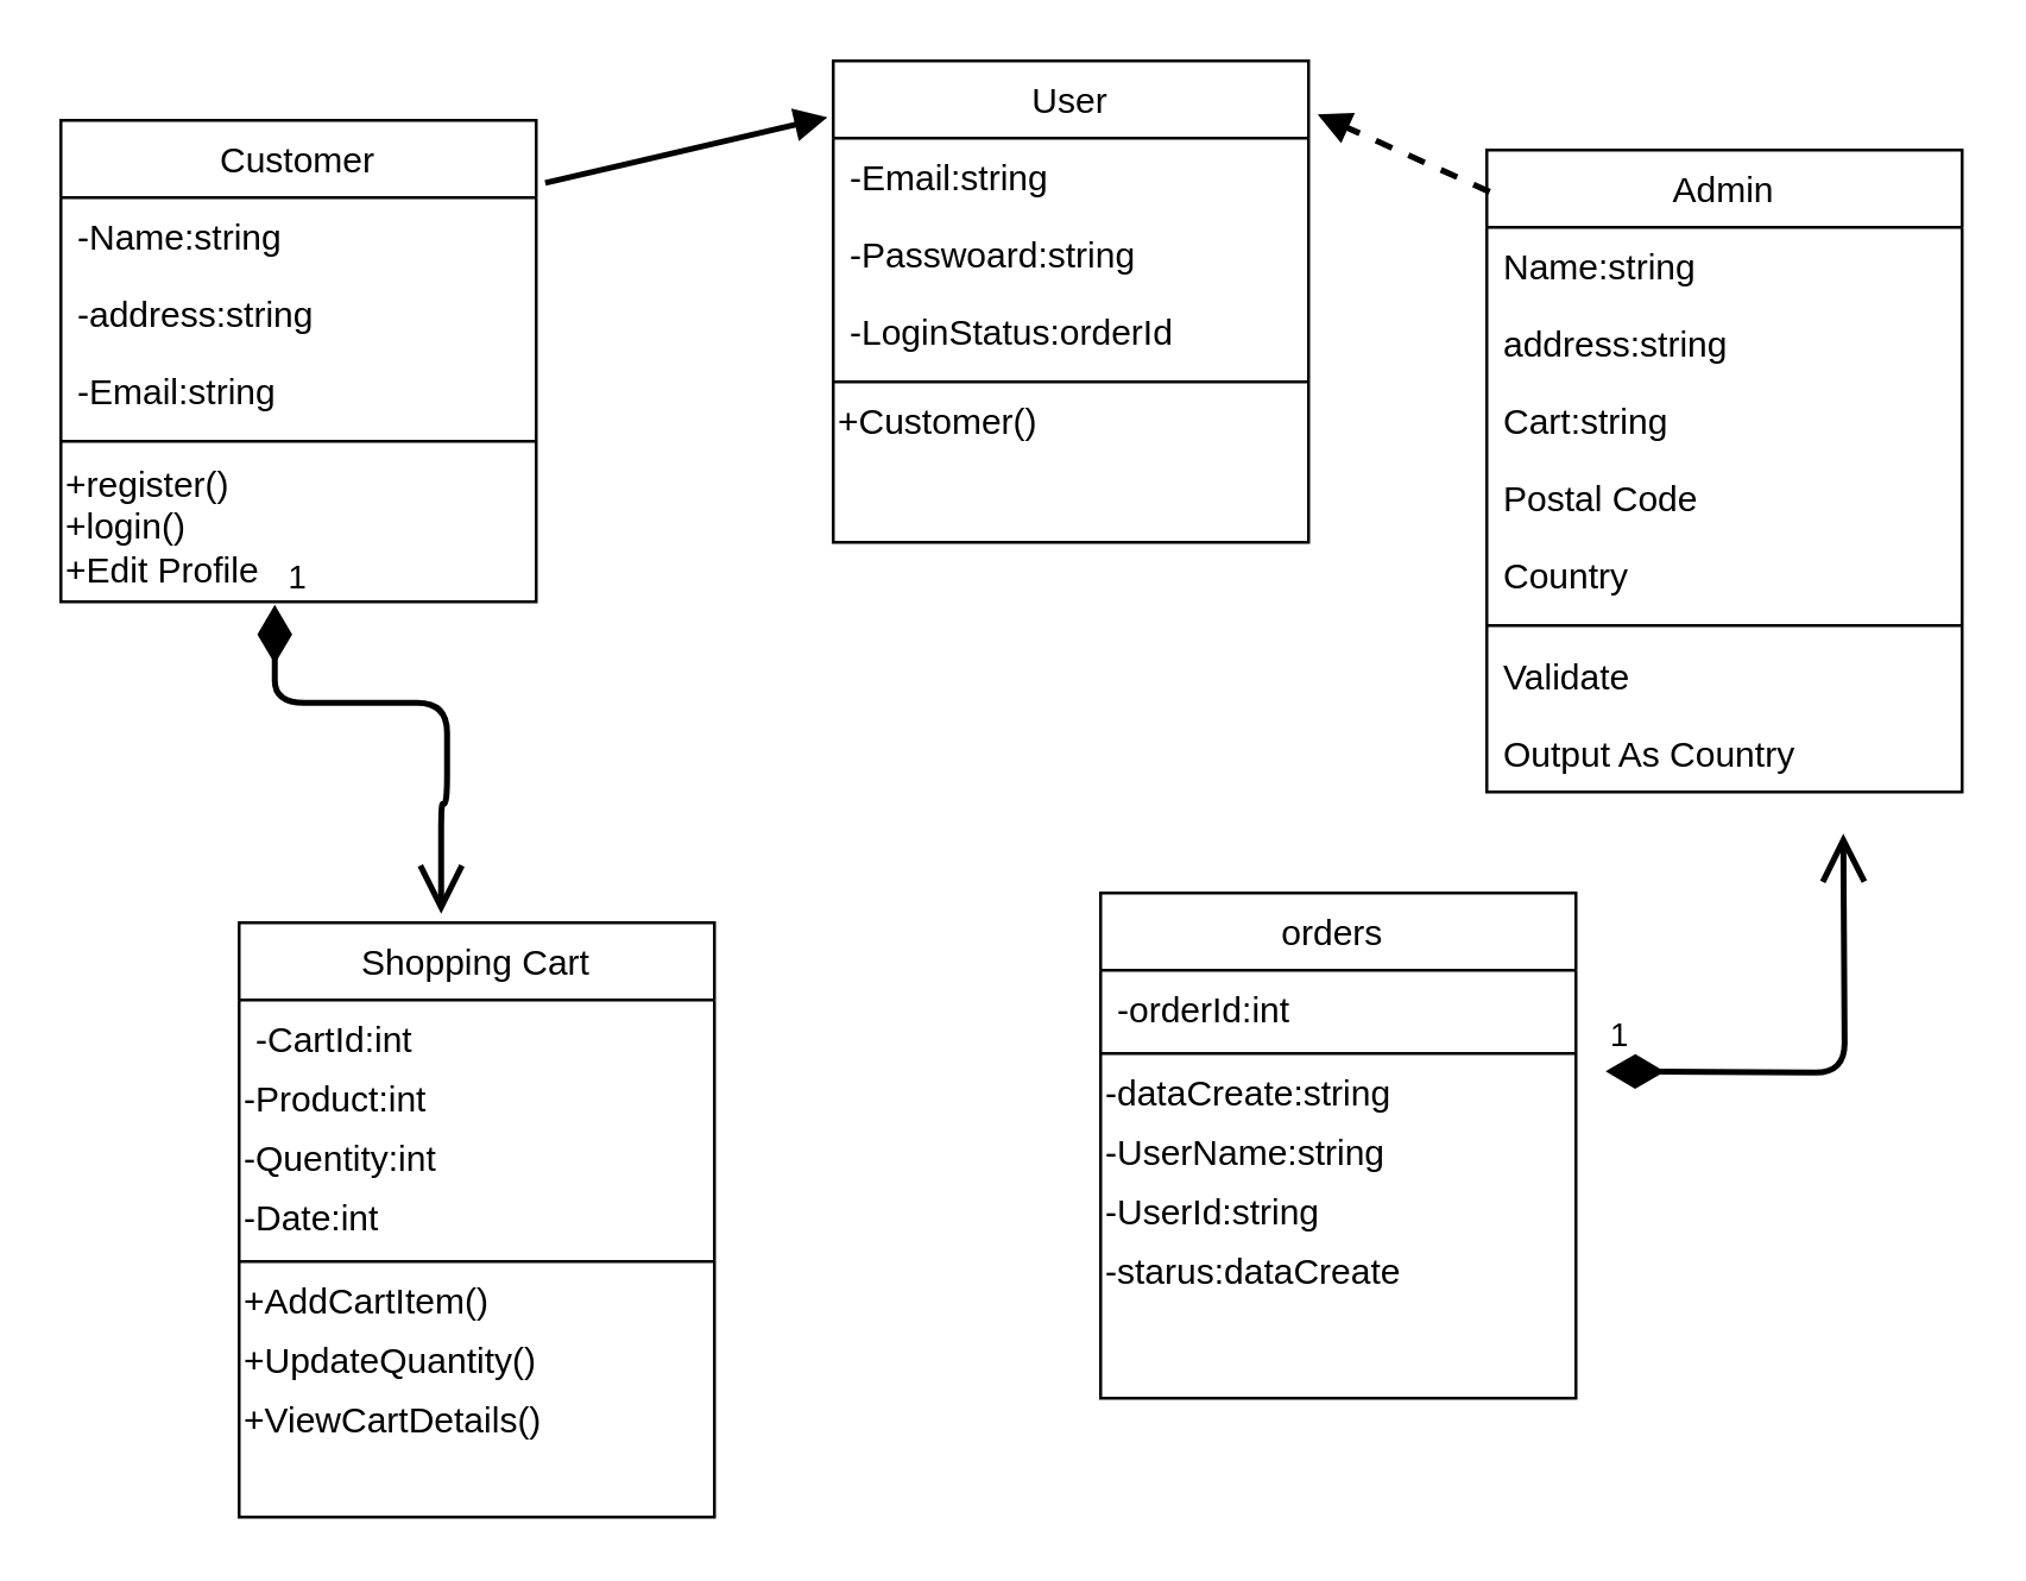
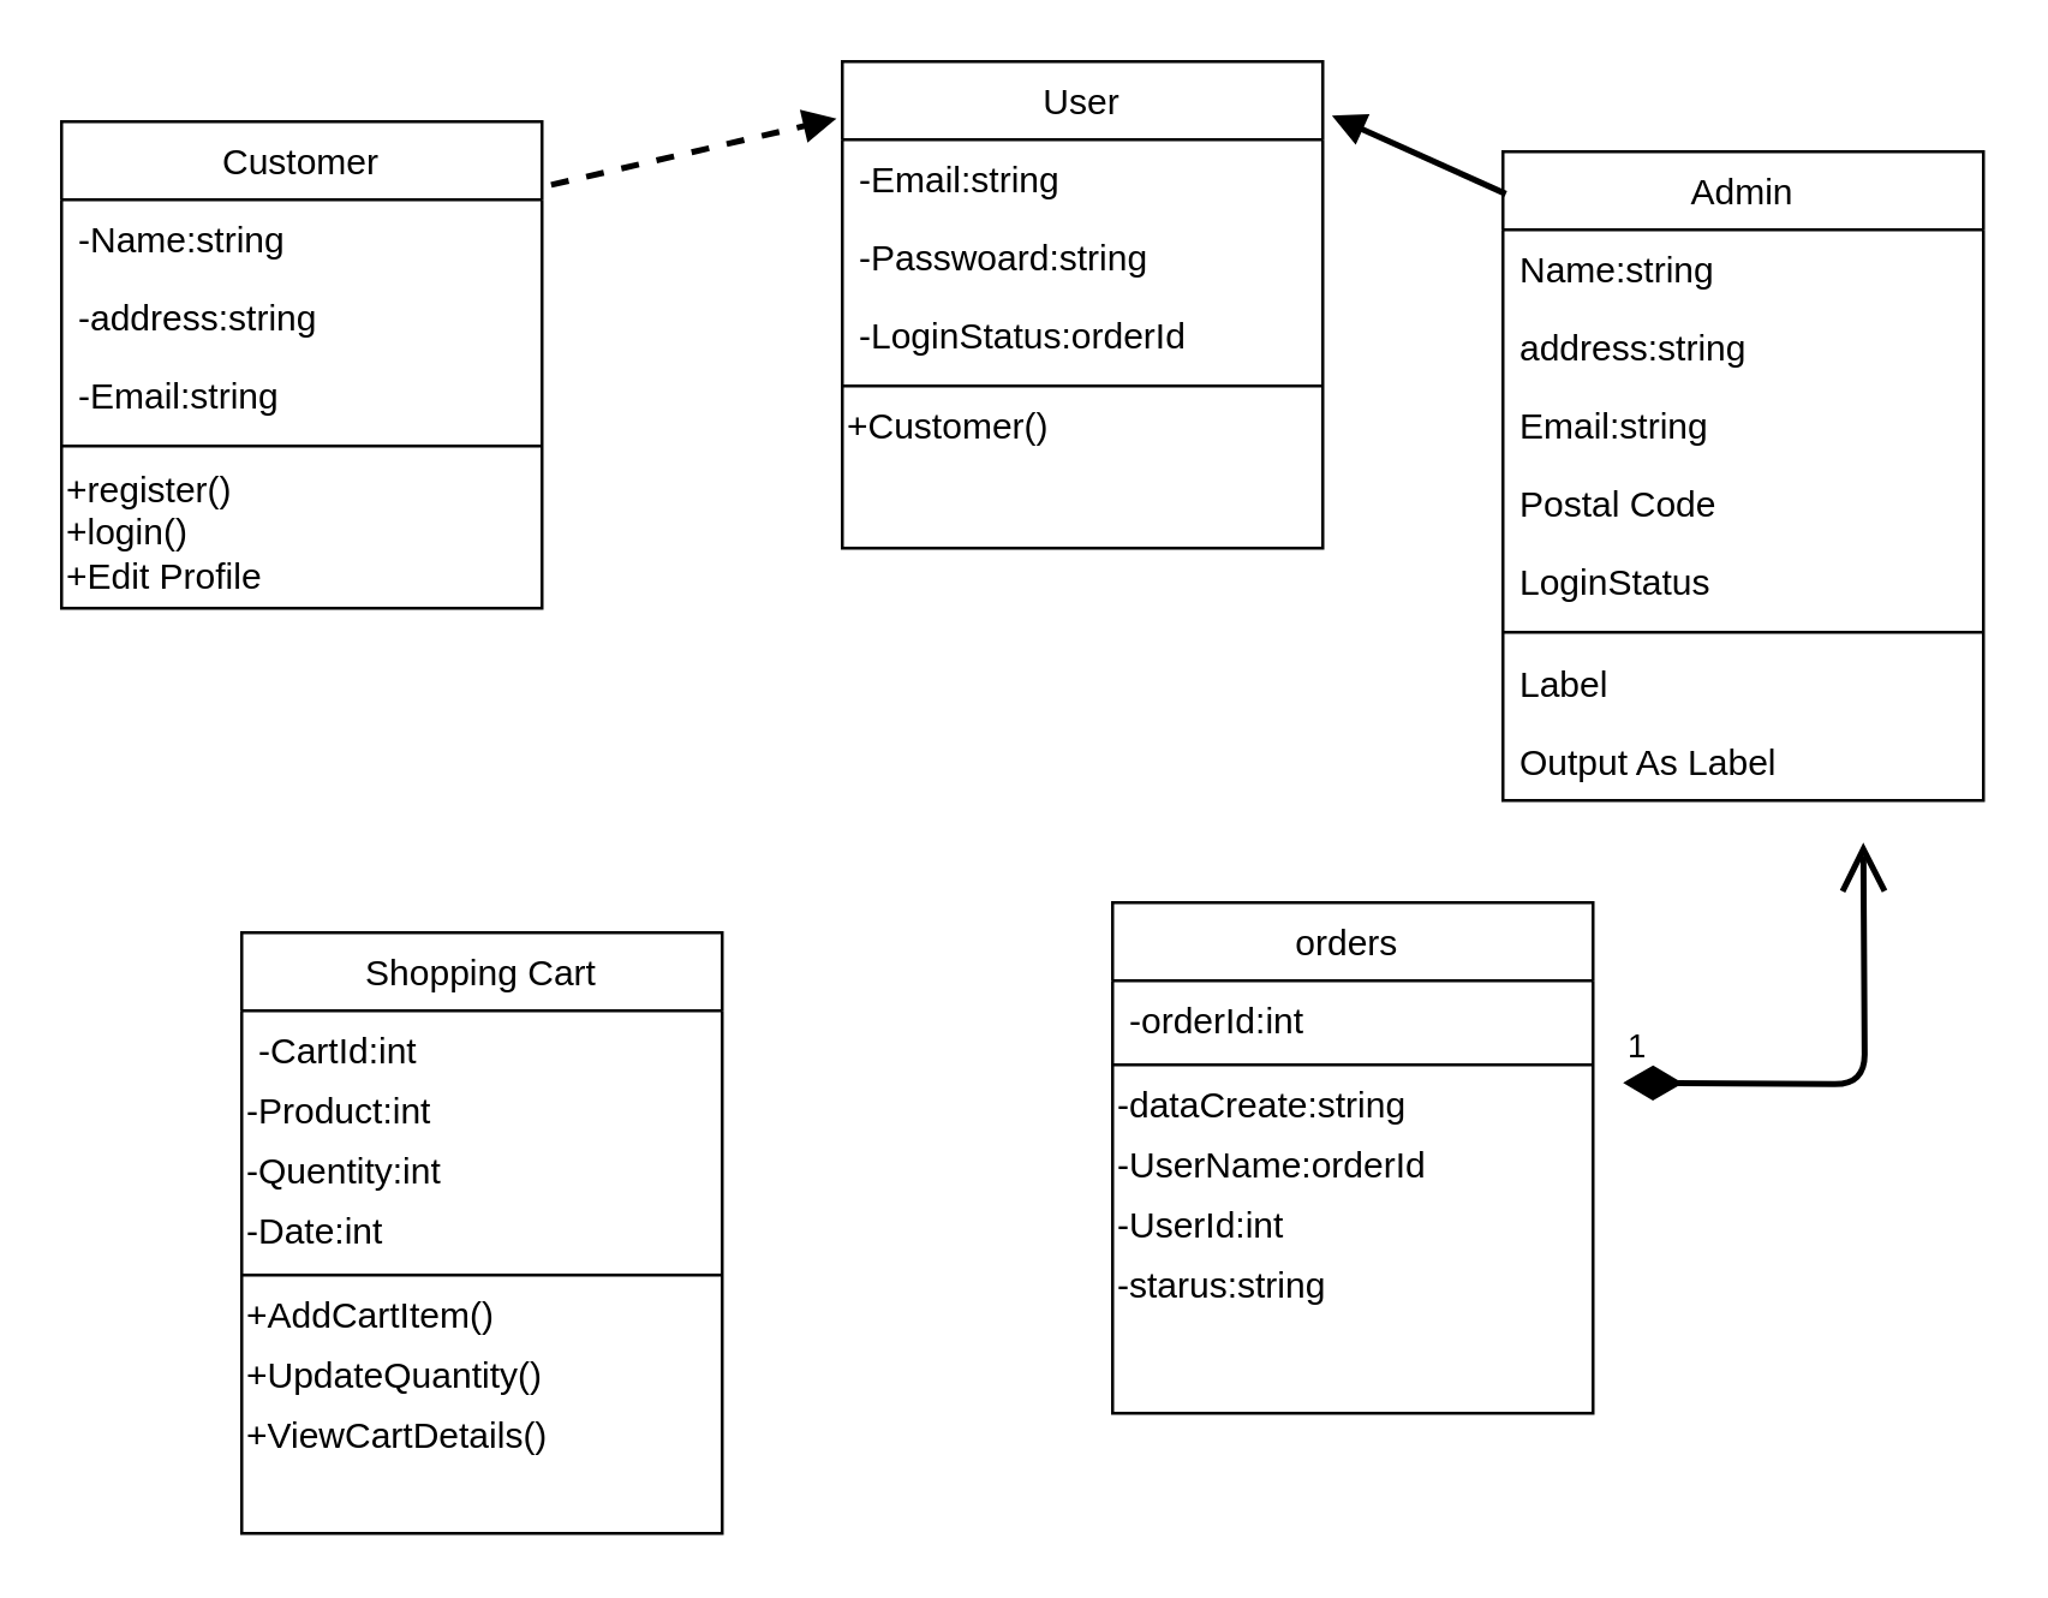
  <mxCell id="0" />
  <mxCell id="1" parent="0" />
  <mxCell id="2" value="Customer" style="swimlane;fontStyle=0;align=center;verticalAlign=top;childLayout=stackLayout;horizontal=1;startSize=26;horizontalStack=0;resizeParent=1;resizeLast=0;collapsible=1;marginBottom=0;rounded=0;shadow=0;strokeWidth=1;" parent="1" vertex="1"><mxGeometry x="20" y="40" width="160" height="162" as="geometry"><mxRectangle x="230" y="140" width="160" height="26" as="alternateBounds" /></mxGeometry></mxCell>
  <mxCell id="3" value="-Name:string" style="text;align=left;verticalAlign=top;spacingLeft=4;spacingRight=4;overflow=hidden;rotatable=0;points=[[0,0.5],[1,0.5]];portConstraint=eastwest;" parent="2" vertex="1"><mxGeometry y="26" width="160" height="26" as="geometry" /></mxCell>
  <mxCell id="4" value="-address:string" style="text;align=left;verticalAlign=top;spacingLeft=4;spacingRight=4;overflow=hidden;rotatable=0;points=[[0,0.5],[1,0.5]];portConstraint=eastwest;rounded=0;shadow=0;html=0;" parent="2" vertex="1"><mxGeometry y="52" width="160" height="26" as="geometry" /></mxCell>
  <mxCell id="5" value="-Email:string" style="text;align=left;verticalAlign=top;spacingLeft=4;spacingRight=4;overflow=hidden;rotatable=0;points=[[0,0.5],[1,0.5]];portConstraint=eastwest;rounded=0;shadow=0;html=0;" parent="2" vertex="1"><mxGeometry y="78" width="160" height="26" as="geometry" /></mxCell>
  <mxCell id="6" value="" style="line;html=1;strokeWidth=1;align=left;verticalAlign=middle;spacingTop=-1;spacingLeft=3;spacingRight=3;rotatable=0;labelPosition=right;points=[];portConstraint=eastwest;" parent="2" vertex="1"><mxGeometry y="104" width="160" height="8" as="geometry" /></mxCell>
  <mxCell id="7" value="+register()&lt;br&gt;+login()&lt;br&gt;+Edit Profile" style="text;html=1;align=left;verticalAlign=middle;resizable=0;points=[];autosize=1;" vertex="1" parent="2"><mxGeometry y="112" width="160" height="50" as="geometry" /></mxCell>
  <mxCell id="8" value="orders " style="swimlane;fontStyle=0;align=center;verticalAlign=top;childLayout=stackLayout;horizontal=1;startSize=26;horizontalStack=0;resizeParent=1;resizeLast=0;collapsible=1;marginBottom=0;rounded=0;shadow=0;strokeWidth=1;" parent="1" vertex="1"><mxGeometry x="370" y="300" width="160" height="170" as="geometry"><mxRectangle x="340" y="380" width="170" height="26" as="alternateBounds" /></mxGeometry></mxCell>
  <mxCell id="9" value="-orderId:int" style="text;align=left;verticalAlign=top;spacingLeft=4;spacingRight=4;overflow=hidden;rotatable=0;points=[[0,0.5],[1,0.5]];portConstraint=eastwest;" parent="8" vertex="1"><mxGeometry y="26" width="160" height="24" as="geometry" /></mxCell>
  <mxCell id="10" value="" style="line;html=1;strokeWidth=1;align=left;verticalAlign=middle;spacingTop=-1;spacingLeft=3;spacingRight=3;rotatable=0;labelPosition=right;points=[];portConstraint=eastwest;" parent="8" vertex="1"><mxGeometry y="50" width="160" height="8" as="geometry" /></mxCell>
  <mxCell id="11" value="-dataCreate:string" style="text;html=1;align=left;verticalAlign=middle;resizable=0;points=[];autosize=1;" vertex="1" parent="8"><mxGeometry y="58" width="160" height="20" as="geometry" /></mxCell>
- <mxCell id="12" value="-UserName:string" style="text;html=1;align=left;verticalAlign=middle;resizable=0;points=[];autosize=1;" vertex="1" parent="8"><mxGeometry y="78" width="160" height="20" as="geometry" /></mxCell>
- <mxCell id="13" value="-UserId:string" style="text;html=1;align=left;verticalAlign=middle;resizable=0;points=[];autosize=1;" vertex="1" parent="8"><mxGeometry y="98" width="160" height="20" as="geometry" /></mxCell>
- <mxCell id="14" value="-starus:dataCreate" style="text;html=1;align=left;verticalAlign=middle;resizable=0;points=[];autosize=1;" vertex="1" parent="8"><mxGeometry y="118" width="160" height="20" as="geometry" /></mxCell>
+ <mxCell id="12" value="-UserName:orderId" style="text;html=1;align=left;verticalAlign=middle;resizable=0;points=[];autosize=1;" vertex="1" parent="8"><mxGeometry y="78" width="160" height="20" as="geometry" /></mxCell>
+ <mxCell id="13" value="-UserId:int" style="text;html=1;align=left;verticalAlign=middle;resizable=0;points=[];autosize=1;" vertex="1" parent="8"><mxGeometry y="98" width="160" height="20" as="geometry" /></mxCell>
+ <mxCell id="14" value="-starus:string" style="text;html=1;align=left;verticalAlign=middle;resizable=0;points=[];autosize=1;" vertex="1" parent="8"><mxGeometry y="118" width="160" height="20" as="geometry" /></mxCell>
  <mxCell id="15" value="Admin" style="swimlane;fontStyle=0;align=center;verticalAlign=top;childLayout=stackLayout;horizontal=1;startSize=26;horizontalStack=0;resizeParent=1;resizeLast=0;collapsible=1;marginBottom=0;rounded=0;shadow=0;strokeWidth=1;" parent="1" vertex="1"><mxGeometry x="500" y="50" width="160" height="216" as="geometry"><mxRectangle x="550" y="140" width="160" height="26" as="alternateBounds" /></mxGeometry></mxCell>
  <mxCell id="16" value="Name:string" style="text;align=left;verticalAlign=top;spacingLeft=4;spacingRight=4;overflow=hidden;rotatable=0;points=[[0,0.5],[1,0.5]];portConstraint=eastwest;" parent="15" vertex="1"><mxGeometry y="26" width="160" height="26" as="geometry" /></mxCell>
  <mxCell id="17" value="address:string" style="text;align=left;verticalAlign=top;spacingLeft=4;spacingRight=4;overflow=hidden;rotatable=0;points=[[0,0.5],[1,0.5]];portConstraint=eastwest;rounded=0;shadow=0;html=0;" parent="15" vertex="1"><mxGeometry y="52" width="160" height="26" as="geometry" /></mxCell>
- <mxCell id="18" value="Cart:string" style="text;align=left;verticalAlign=top;spacingLeft=4;spacingRight=4;overflow=hidden;rotatable=0;points=[[0,0.5],[1,0.5]];portConstraint=eastwest;rounded=0;shadow=0;html=0;" parent="15" vertex="1"><mxGeometry y="78" width="160" height="26" as="geometry" /></mxCell>
+ <mxCell id="18" value="Email:string" style="text;align=left;verticalAlign=top;spacingLeft=4;spacingRight=4;overflow=hidden;rotatable=0;points=[[0,0.5],[1,0.5]];portConstraint=eastwest;rounded=0;shadow=0;html=0;" parent="15" vertex="1"><mxGeometry y="78" width="160" height="26" as="geometry" /></mxCell>
  <mxCell id="19" value="Postal Code" style="text;align=left;verticalAlign=top;spacingLeft=4;spacingRight=4;overflow=hidden;rotatable=0;points=[[0,0.5],[1,0.5]];portConstraint=eastwest;rounded=0;shadow=0;html=0;" parent="15" vertex="1"><mxGeometry y="104" width="160" height="26" as="geometry" /></mxCell>
- <mxCell id="20" value="Country" style="text;align=left;verticalAlign=top;spacingLeft=4;spacingRight=4;overflow=hidden;rotatable=0;points=[[0,0.5],[1,0.5]];portConstraint=eastwest;rounded=0;shadow=0;html=0;" parent="15" vertex="1"><mxGeometry y="130" width="160" height="26" as="geometry" /></mxCell>
+ <mxCell id="20" value="LoginStatus" style="text;align=left;verticalAlign=top;spacingLeft=4;spacingRight=4;overflow=hidden;rotatable=0;points=[[0,0.5],[1,0.5]];portConstraint=eastwest;rounded=0;shadow=0;html=0;" parent="15" vertex="1"><mxGeometry y="130" width="160" height="26" as="geometry" /></mxCell>
  <mxCell id="21" value="" style="line;html=1;strokeWidth=1;align=left;verticalAlign=middle;spacingTop=-1;spacingLeft=3;spacingRight=3;rotatable=0;labelPosition=right;points=[];portConstraint=eastwest;" parent="15" vertex="1"><mxGeometry y="156" width="160" height="8" as="geometry" /></mxCell>
- <mxCell id="22" value="Validate" style="text;align=left;verticalAlign=top;spacingLeft=4;spacingRight=4;overflow=hidden;rotatable=0;points=[[0,0.5],[1,0.5]];portConstraint=eastwest;" parent="15" vertex="1"><mxGeometry y="164" width="160" height="26" as="geometry" /></mxCell>
- <mxCell id="23" value="Output As Country" style="text;align=left;verticalAlign=top;spacingLeft=4;spacingRight=4;overflow=hidden;rotatable=0;points=[[0,0.5],[1,0.5]];portConstraint=eastwest;" parent="15" vertex="1"><mxGeometry y="190" width="160" height="26" as="geometry" /></mxCell>
+ <mxCell id="22" value="Label" style="text;align=left;verticalAlign=top;spacingLeft=4;spacingRight=4;overflow=hidden;rotatable=0;points=[[0,0.5],[1,0.5]];portConstraint=eastwest;" parent="15" vertex="1"><mxGeometry y="164" width="160" height="26" as="geometry" /></mxCell>
+ <mxCell id="23" value="Output As Label" style="text;align=left;verticalAlign=top;spacingLeft=4;spacingRight=4;overflow=hidden;rotatable=0;points=[[0,0.5],[1,0.5]];portConstraint=eastwest;" parent="15" vertex="1"><mxGeometry y="190" width="160" height="26" as="geometry" /></mxCell>
  <mxCell id="24" value="Shopping Cart" style="swimlane;fontStyle=0;align=center;verticalAlign=top;childLayout=stackLayout;horizontal=1;startSize=26;horizontalStack=0;resizeParent=1;resizeLast=0;collapsible=1;marginBottom=0;rounded=0;shadow=0;strokeWidth=1;" vertex="1" parent="1"><mxGeometry x="80" y="310" width="160" height="200" as="geometry"><mxRectangle x="340" y="380" width="170" height="26" as="alternateBounds" /></mxGeometry></mxCell>
  <mxCell id="25" value="-CartId:int" style="text;align=left;verticalAlign=top;spacingLeft=4;spacingRight=4;overflow=hidden;rotatable=0;points=[[0,0.5],[1,0.5]];portConstraint=eastwest;" vertex="1" parent="24"><mxGeometry y="26" width="160" height="24" as="geometry" /></mxCell>
  <mxCell id="26" value="-Product:int" style="text;html=1;align=left;verticalAlign=middle;resizable=0;points=[];autosize=1;" vertex="1" parent="24"><mxGeometry y="50" width="160" height="20" as="geometry" /></mxCell>
  <mxCell id="27" value="-Quentity:int" style="text;html=1;align=left;verticalAlign=middle;resizable=0;points=[];autosize=1;" vertex="1" parent="24"><mxGeometry y="70" width="160" height="20" as="geometry" /></mxCell>
  <mxCell id="28" value="-Date:int" style="text;html=1;align=left;verticalAlign=middle;resizable=0;points=[];autosize=1;" vertex="1" parent="24"><mxGeometry y="90" width="160" height="20" as="geometry" /></mxCell>
  <mxCell id="29" value="" style="line;html=1;strokeWidth=1;align=left;verticalAlign=middle;spacingTop=-1;spacingLeft=3;spacingRight=3;rotatable=0;labelPosition=right;points=[];portConstraint=eastwest;" vertex="1" parent="24"><mxGeometry y="110" width="160" height="8" as="geometry" /></mxCell>
  <mxCell id="30" value="+AddCartItem()" style="text;html=1;align=left;verticalAlign=middle;resizable=0;points=[];autosize=1;" vertex="1" parent="24"><mxGeometry y="118" width="160" height="20" as="geometry" /></mxCell>
  <mxCell id="31" value="+UpdateQuantity()" style="text;html=1;align=left;verticalAlign=middle;resizable=0;points=[];autosize=1;" vertex="1" parent="24"><mxGeometry y="138" width="160" height="20" as="geometry" /></mxCell>
  <mxCell id="32" value="+ViewCartDetails()" style="text;html=1;align=left;verticalAlign=middle;resizable=0;points=[];autosize=1;" vertex="1" parent="24"><mxGeometry y="158" width="160" height="20" as="geometry" /></mxCell>
  <mxCell id="33" value="User" style="swimlane;fontStyle=0;align=center;verticalAlign=top;childLayout=stackLayout;horizontal=1;startSize=26;horizontalStack=0;resizeParent=1;resizeLast=0;collapsible=1;marginBottom=0;rounded=0;shadow=0;strokeWidth=1;" vertex="1" parent="1"><mxGeometry x="280" y="20" width="160" height="162" as="geometry"><mxRectangle x="230" y="140" width="160" height="26" as="alternateBounds" /></mxGeometry></mxCell>
  <mxCell id="34" value="-Email:string" style="text;align=left;verticalAlign=top;spacingLeft=4;spacingRight=4;overflow=hidden;rotatable=0;points=[[0,0.5],[1,0.5]];portConstraint=eastwest;" vertex="1" parent="33"><mxGeometry y="26" width="160" height="26" as="geometry" /></mxCell>
  <mxCell id="35" value="-Passwoard:string" style="text;align=left;verticalAlign=top;spacingLeft=4;spacingRight=4;overflow=hidden;rotatable=0;points=[[0,0.5],[1,0.5]];portConstraint=eastwest;rounded=0;shadow=0;html=0;" vertex="1" parent="33"><mxGeometry y="52" width="160" height="26" as="geometry" /></mxCell>
  <mxCell id="36" value="-LoginStatus:orderId" style="text;align=left;verticalAlign=top;spacingLeft=4;spacingRight=4;overflow=hidden;rotatable=0;points=[[0,0.5],[1,0.5]];portConstraint=eastwest;rounded=0;shadow=0;html=0;" vertex="1" parent="33"><mxGeometry y="78" width="160" height="26" as="geometry" /></mxCell>
  <mxCell id="37" value="" style="line;html=1;strokeWidth=1;align=left;verticalAlign=middle;spacingTop=-1;spacingLeft=3;spacingRight=3;rotatable=0;labelPosition=right;points=[];portConstraint=eastwest;" vertex="1" parent="33"><mxGeometry y="104" width="160" height="8" as="geometry" /></mxCell>
  <mxCell id="38" value="+Customer()" style="text;html=1;align=left;verticalAlign=middle;resizable=0;points=[];autosize=1;" vertex="1" parent="33"><mxGeometry y="112" width="160" height="20" as="geometry" /></mxCell>
- <mxCell id="39" value="" style="html=1;verticalAlign=bottom;endArrow=block;strokeWidth=2;exitX=1.019;exitY=0.13;exitDx=0;exitDy=0;exitPerimeter=0;entryX=-0.012;entryY=0.117;entryDx=0;entryDy=0;entryPerimeter=0;" edge="1" parent="1" source="2" target="33"><mxGeometry x="0.04" y="11" width="80" relative="1" as="geometry"><mxPoint x="280" y="170" as="sourcePoint" /><mxPoint x="360" y="170" as="targetPoint" /><mxPoint as="offset" /></mxGeometry></mxCell>
- <mxCell id="40" value="" style="html=1;verticalAlign=bottom;endArrow=block;strokeWidth=2;exitX=0.006;exitY=0.065;exitDx=0;exitDy=0;exitPerimeter=0;entryX=1.019;entryY=0.111;entryDx=0;entryDy=0;entryPerimeter=0;dashed=1;" edge="1" parent="1" source="15" target="33"><mxGeometry width="80" relative="1" as="geometry"><mxPoint x="360" y="229.01" as="sourcePoint" /><mxPoint x="461" y="30" as="targetPoint" /></mxGeometry></mxCell>
- <mxCell id="41" value="1" style="endArrow=open;html=1;endSize=12;startArrow=diamondThin;startSize=14;startFill=1;edgeStyle=orthogonalEdgeStyle;align=left;verticalAlign=bottom;strokeWidth=2;exitX=0.45;exitY=1.02;exitDx=0;exitDy=0;exitPerimeter=0;entryX=0.425;entryY=-0.015;entryDx=0;entryDy=0;entryPerimeter=0;" edge="1" parent="1" source="7" target="24"><mxGeometry x="-1" y="3" relative="1" as="geometry"><mxPoint x="240" y="270" as="sourcePoint" /><mxPoint x="400" y="270" as="targetPoint" /><Array as="points"><mxPoint x="92" y="236" /><mxPoint x="150" y="236" /><mxPoint x="150" y="270" /><mxPoint x="148" y="270" /></Array></mxGeometry></mxCell>
+ <mxCell id="39" value="" style="html=1;verticalAlign=bottom;endArrow=block;strokeWidth=2;exitX=1.019;exitY=0.13;exitDx=0;exitDy=0;exitPerimeter=0;entryX=-0.012;entryY=0.117;entryDx=0;entryDy=0;entryPerimeter=0;dashed=1;" edge="1" parent="1" source="2" target="33"><mxGeometry x="0.04" y="11" width="80" relative="1" as="geometry"><mxPoint x="280" y="170" as="sourcePoint" /><mxPoint x="360" y="170" as="targetPoint" /><mxPoint as="offset" /></mxGeometry></mxCell>
+ <mxCell id="40" value="" style="html=1;verticalAlign=bottom;endArrow=block;strokeWidth=2;exitX=0.006;exitY=0.065;exitDx=0;exitDy=0;exitPerimeter=0;entryX=1.019;entryY=0.111;entryDx=0;entryDy=0;entryPerimeter=0;" edge="1" parent="1" source="15" target="33"><mxGeometry width="80" relative="1" as="geometry"><mxPoint x="360" y="229.01" as="sourcePoint" /><mxPoint x="461" y="30" as="targetPoint" /></mxGeometry></mxCell>
  <mxCell id="42" value="1" style="endArrow=open;html=1;endSize=12;startArrow=diamondThin;startSize=14;startFill=1;edgeStyle=orthogonalEdgeStyle;align=left;verticalAlign=bottom;strokeWidth=2;" edge="1" parent="1"><mxGeometry x="-1" y="3" relative="1" as="geometry"><mxPoint x="540" y="360" as="sourcePoint" /><mxPoint x="620" y="280" as="targetPoint" /></mxGeometry></mxCell>
